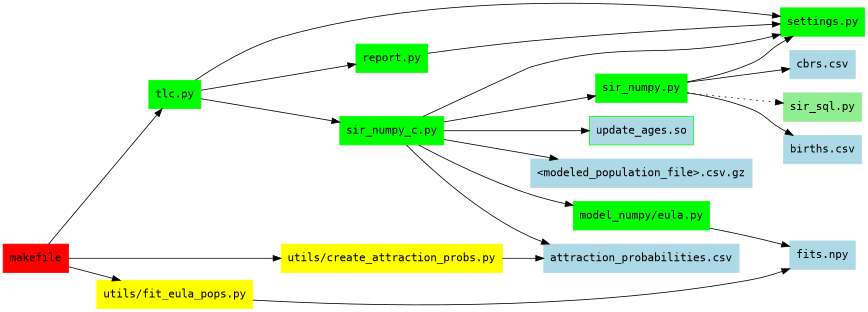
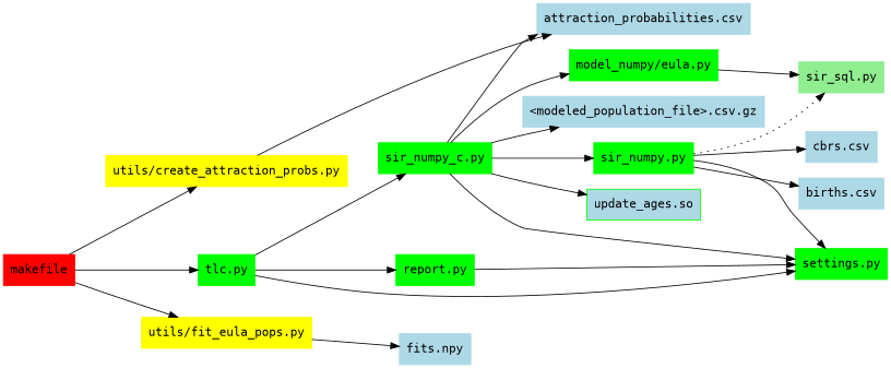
  digraph {
    fontname="DejaVu Sans Mono"
    rankdir=LR
    node [color=green fontname="DejaVu Sans Mono" shape=box style=filled]
    edge [fontname="DejaVu Sans Mono"]
    n1 [color=lightblue label="attraction_probabilities.csv"]
    n2 [color=lightblue label="births.csv"]
    n3 [color=lightblue label="cbrs.csv"]
    n4 [color=lightblue label="<modeled_population_file>.csv.gz"]
    n5 [color=lightblue label="fits.npy"]
    n6 [color=red label=makefile]
    n7 [label="tlc.py"]
    n8 [color=yellow label="utils/fit_eula_pops.py"]
    n9 [color=yellow label="utils/create_attraction_probs.py"]
    n10 [label="report.py"]
    n11 [label="settings.py"]
    n12 [label="sir_numpy_c.py"]
    n13 [label="model_numpy/eula.py"]
    n14 [label="sir_numpy.py"]
    n15 [color=lightgreen label="sir_sql.py"]
    n16 [fillcolor=lightblue label="update_ages.so"]
    n6 -> n7
    n6 -> n8
    n6 -> n9
    n7 -> n10
    n7 -> n11
    n7 -> n12
    n8 -> n5
    n9 -> n1
    n10 -> n11
    n12 -> n1
    n12 -> n4
    n12 -> n11
    n12 -> n13
    n12 -> n14
    n12 -> n16
-   n13 -> n5
+   n13 -> n15
    n14 -> n2
    n14 -> n3
    n14 -> n11
    n14 -> n15 [style=dotted]
  }
